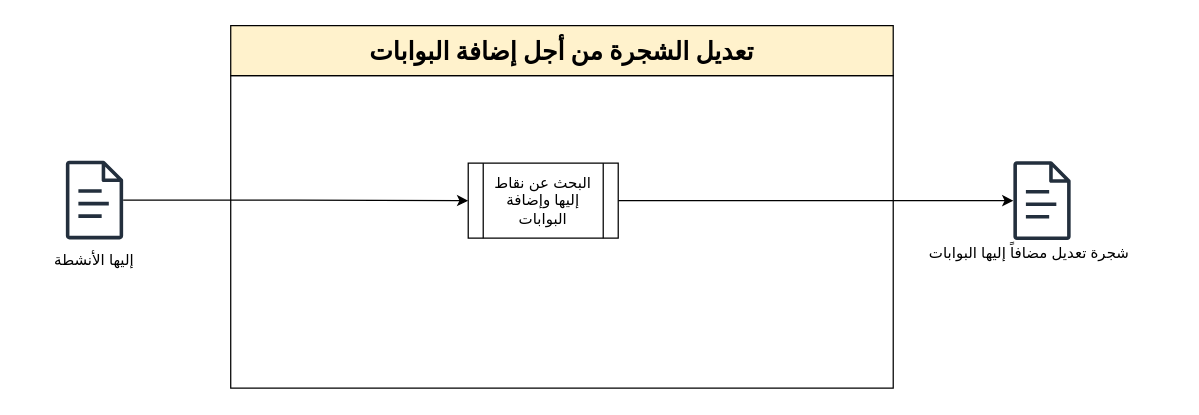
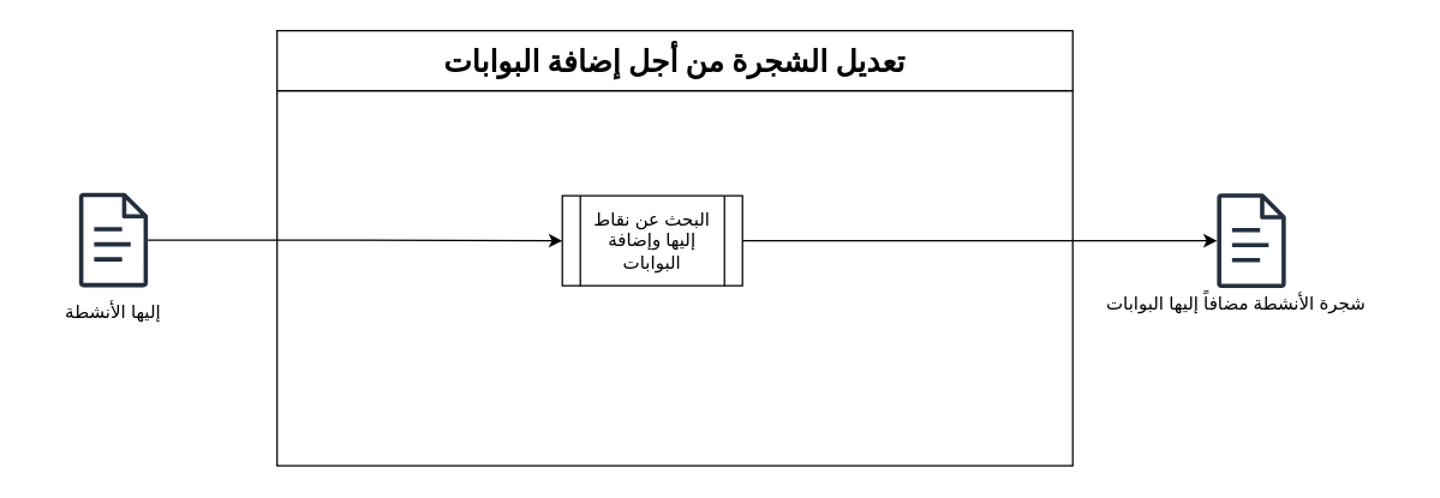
  <mxCell id="0" />
  <mxCell id="1" parent="0" />
  <mxCell id="2" value="" style="rounded=0;whiteSpace=wrap;html=1;fillColor=default;" vertex="1" parent="1"><mxGeometry x="183.98" y="60" width="530" height="250" as="geometry" /></mxCell>
- <mxCell id="3" value="&lt;span style=&quot;font-size:15.0pt;&lt;br/&gt;mso-ansi-font-size:12.0pt;font-family:&amp;quot;Traditional Arabic&amp;quot;,serif;mso-ascii-font-family:&lt;br/&gt;&amp;quot;Times New Roman&amp;quot;;mso-fareast-font-family:&amp;quot;Times New Roman&amp;quot;;mso-hansi-font-family:&lt;br/&gt;&amp;quot;Times New Roman&amp;quot;;mso-ansi-language:EN-US;mso-fareast-language:EN-US;&lt;br/&gt;mso-bidi-language:AR-SY&quot; dir=&quot;RTL&quot; lang=&quot;AR-SY&quot;&gt;&lt;b&gt;تعديل الشجرة من أجل إضافة البوابات&lt;/b&gt;&lt;/span&gt;" style="rounded=0;whiteSpace=wrap;html=1;fillColor=#fff2cc;" vertex="1" parent="1"><mxGeometry x="183.98" y="20" width="530" height="40" as="geometry" /></mxCell>
+ <mxCell id="3" value="&lt;span style=&quot;font-size:15.0pt;&lt;br/&gt;mso-ansi-font-size:12.0pt;font-family:&amp;quot;Traditional Arabic&amp;quot;,serif;mso-ascii-font-family:&lt;br/&gt;&amp;quot;Times New Roman&amp;quot;;mso-fareast-font-family:&amp;quot;Times New Roman&amp;quot;;mso-hansi-font-family:&lt;br/&gt;&amp;quot;Times New Roman&amp;quot;;mso-ansi-language:EN-US;mso-fareast-language:EN-US;&lt;br/&gt;mso-bidi-language:AR-SY&quot; dir=&quot;RTL&quot; lang=&quot;AR-SY&quot;&gt;&lt;b&gt;تعديل الشجرة من أجل إضافة البوابات&lt;/b&gt;&lt;/span&gt;" style="rounded=0;whiteSpace=wrap;html=1;" vertex="1" parent="1"><mxGeometry x="183.98" y="20" width="530" height="40" as="geometry" /></mxCell>
  <mxCell id="4" style="edgeStyle=orthogonalEdgeStyle;rounded=0;orthogonalLoop=1;jettySize=auto;html=1;entryX=0;entryY=0.5;entryDx=0;entryDy=0;" edge="1" parent="1" source="5" target="8"><mxGeometry relative="1" as="geometry" /></mxCell>
  <mxCell id="5" value="" style="sketch=0;outlineConnect=0;fontColor=#232F3E;gradientColor=none;fillColor=#232F3D;strokeColor=none;dashed=0;verticalLabelPosition=bottom;verticalAlign=top;align=center;html=1;fontSize=12;fontStyle=0;aspect=fixed;pointerEvents=1;shape=mxgraph.aws4.document;" vertex="1" parent="1"><mxGeometry x="51.98" y="128" width="46.04" height="63" as="geometry" /></mxCell>
  <mxCell id="6" value="إليها الأنشطة" style="text;html=1;align=center;verticalAlign=middle;whiteSpace=wrap;rounded=0;" vertex="1" parent="1"><mxGeometry x="20" y="198" width="110" height="20" as="geometry" /></mxCell>
  <mxCell id="7" style="edgeStyle=orthogonalEdgeStyle;rounded=0;orthogonalLoop=1;jettySize=auto;html=1;" edge="1" parent="1" source="8" target="9"><mxGeometry relative="1" as="geometry" /></mxCell>
  <mxCell id="8" value="البحث عن نقاط إليها وإضافة البوابات" style="shape=process;whiteSpace=wrap;html=1;backgroundOutline=1;" vertex="1" parent="1"><mxGeometry x="373.98" y="130" width="120" height="60" as="geometry" /></mxCell>
  <mxCell id="9" value="" style="sketch=0;outlineConnect=0;fontColor=#232F3E;gradientColor=none;fillColor=#232F3D;strokeColor=none;dashed=0;verticalLabelPosition=bottom;verticalAlign=top;align=center;html=1;fontSize=12;fontStyle=0;aspect=fixed;pointerEvents=1;shape=mxgraph.aws4.document;" vertex="1" parent="1"><mxGeometry x="809.99" y="128.5" width="46.04" height="63" as="geometry" /></mxCell>
- <mxCell id="10" value="شجرة تعديل مضافاً إليها البوابات" style="text;html=1;align=center;verticalAlign=middle;whiteSpace=wrap;rounded=0;" vertex="1" parent="1"><mxGeometry x="710" y="191.5" width="226.02" height="20" as="geometry" /></mxCell>
+ <mxCell id="10" value="شجرة الأنشطة مضافاً إليها البوابات" style="text;html=1;align=center;verticalAlign=middle;whiteSpace=wrap;rounded=0;" vertex="1" parent="1"><mxGeometry x="710" y="191.5" width="226.02" height="20" as="geometry" /></mxCell>
